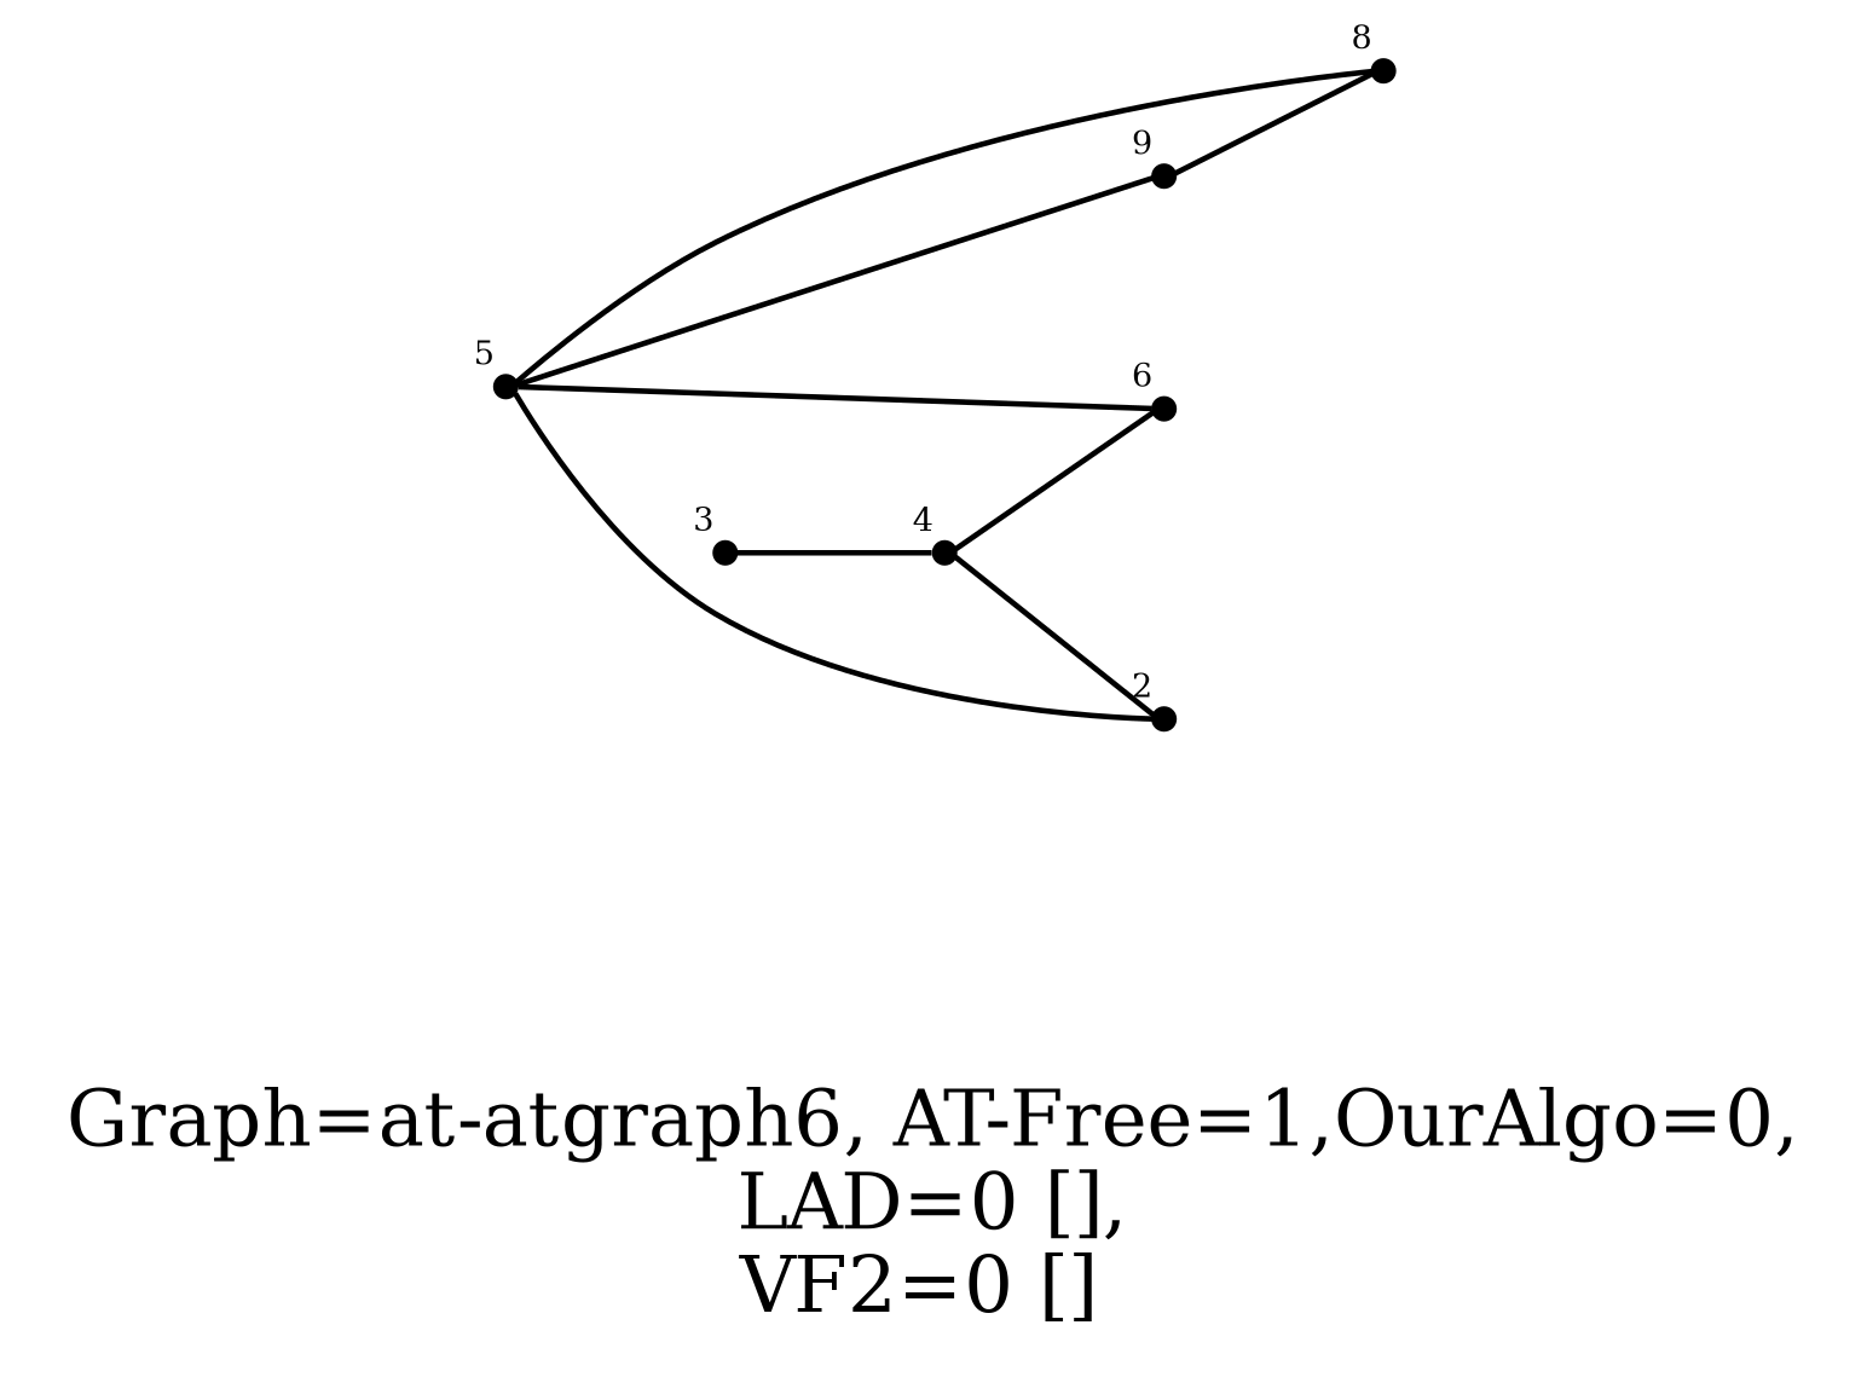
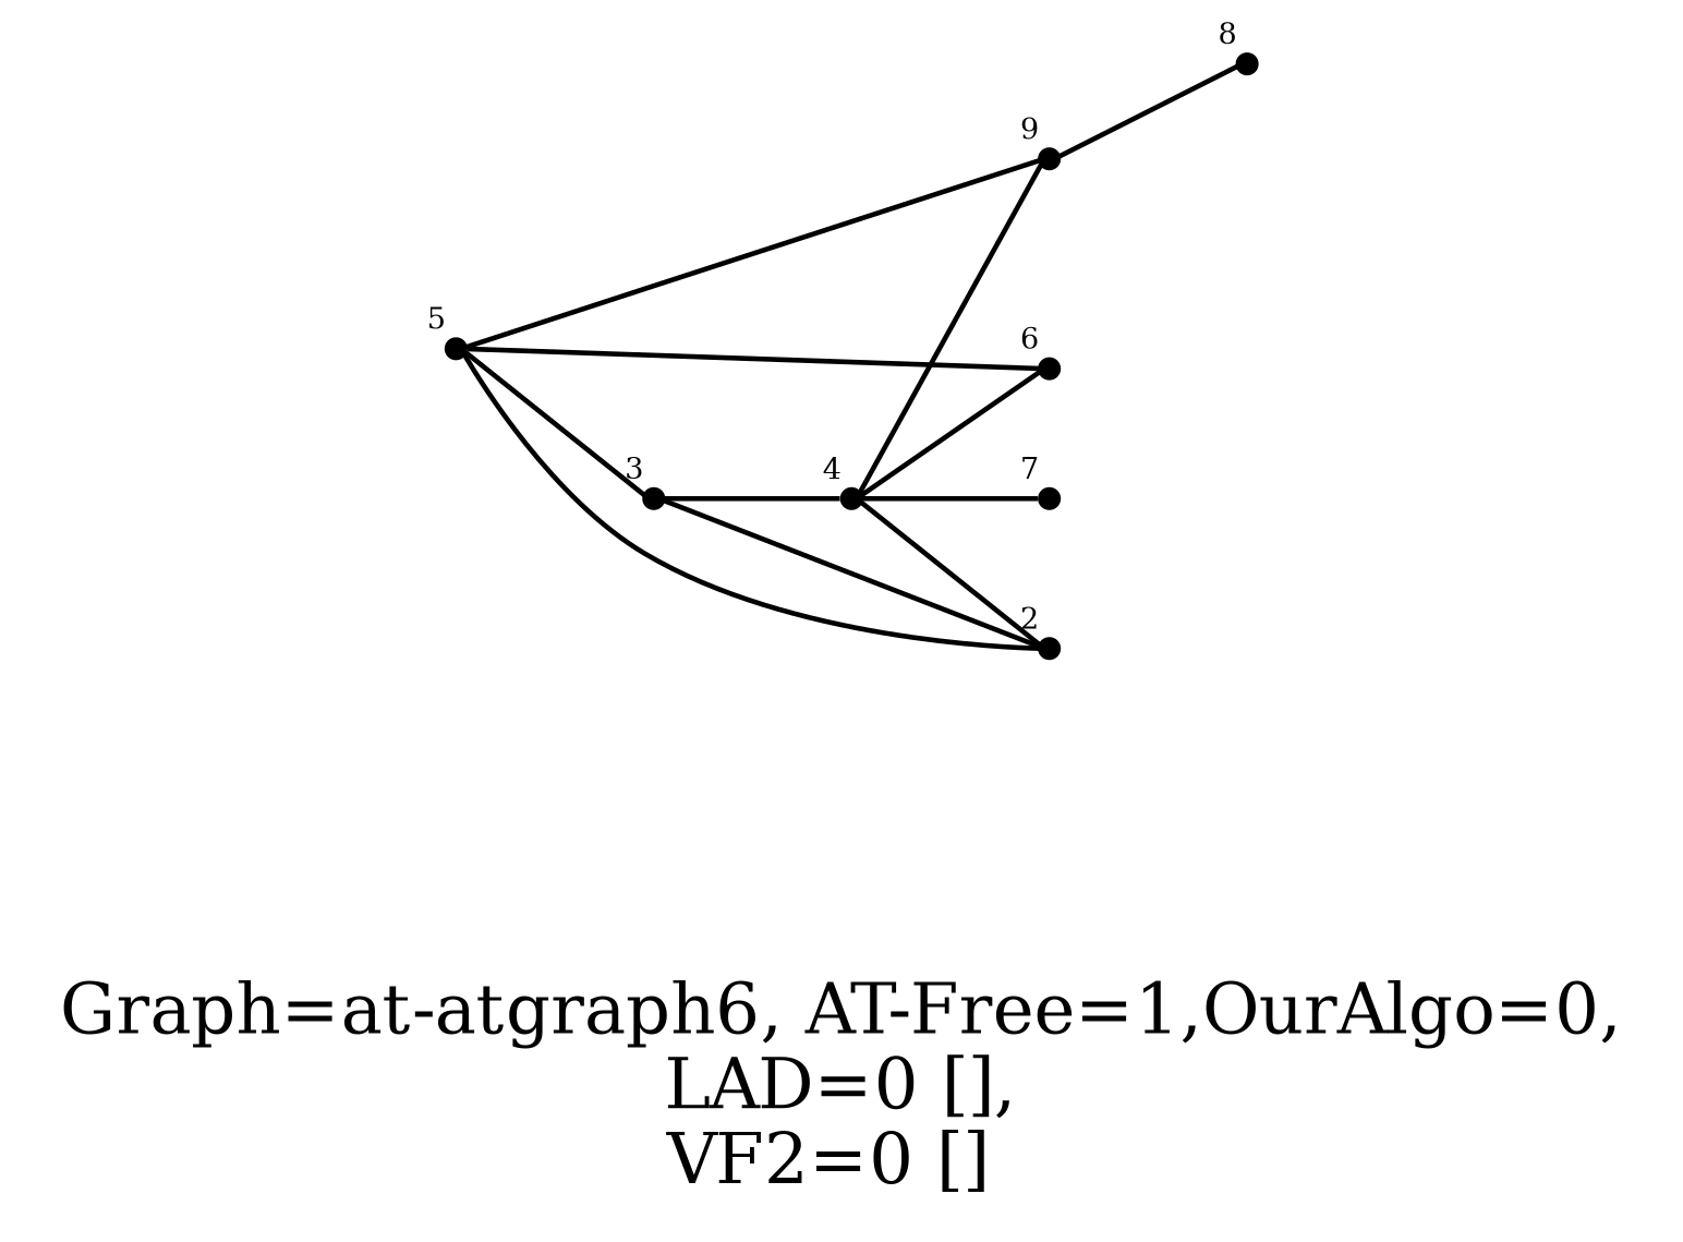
  graph {
    label="Graph=at-atgraph6, AT-Free=1,OurAlgo=0,\nLAD=0 [],\nVF2=0 [] "
    labelloc=bottom
    rankdir=LR
    node [fontsize=6 shape=point]
    0 [xlabel=9]
    1 [xlabel=8]
+   2 [xlabel=7]
    3 [xlabel=6]
    5 [xlabel=2]
    6 [xlabel=5]
    7 [xlabel=4]
    8 [xlabel=3]
    0 -- 1
    6 -- 0
-   6 -- 1
+   6 -- 8
    6 -- 3
    6 -- 5
+   7 -- 0
+   7 -- 2
    7 -- 3
    7 -- 5
+   8 -- 5
    8 -- 7
  }
